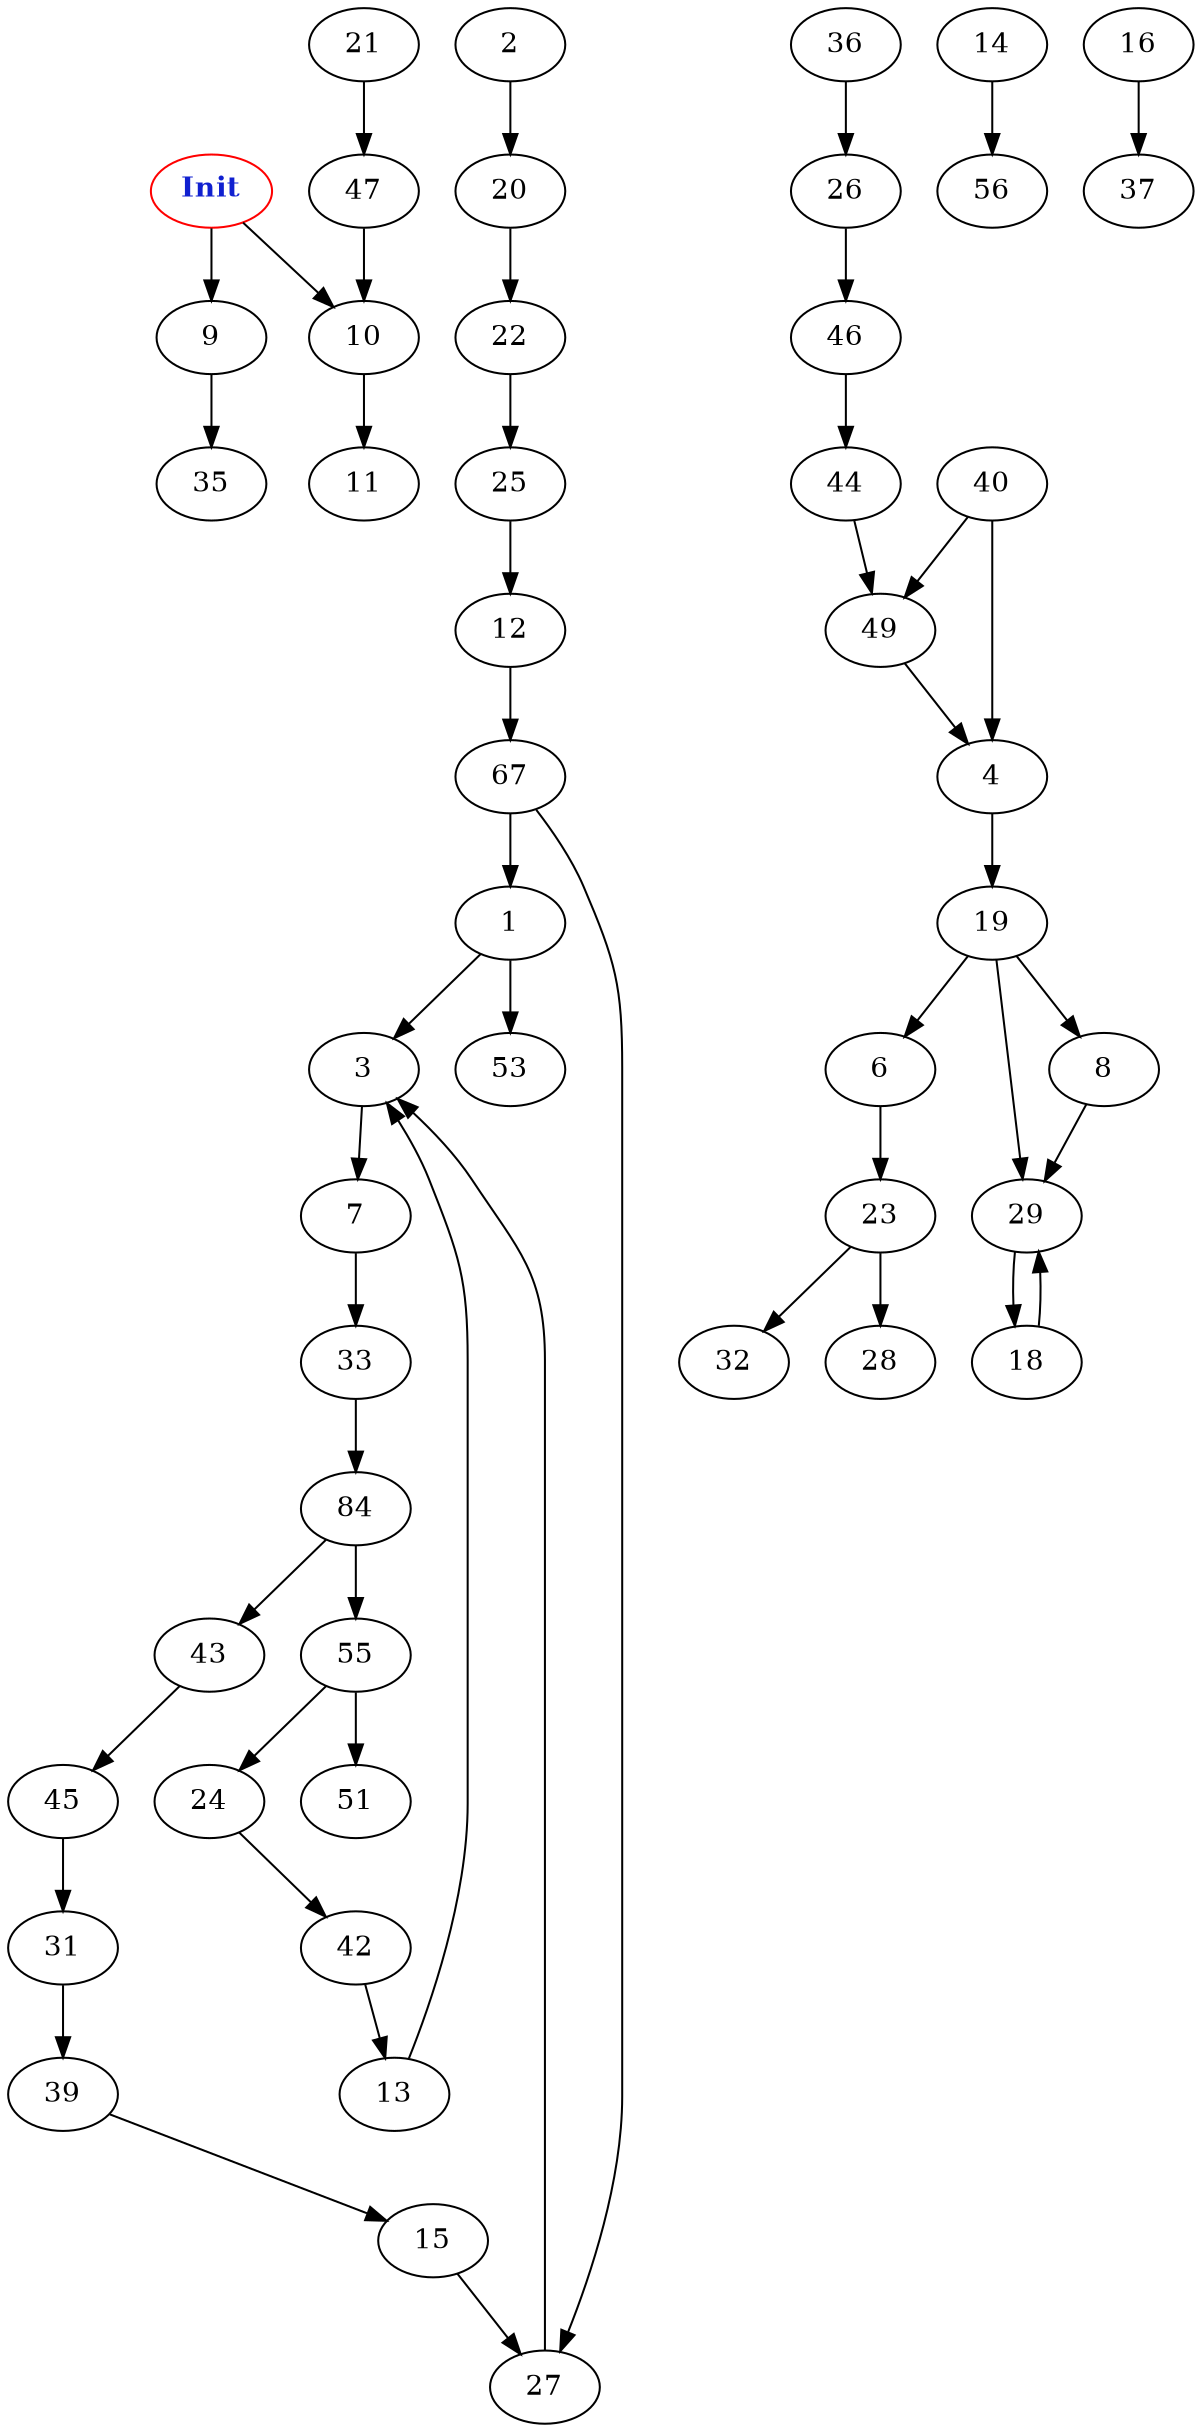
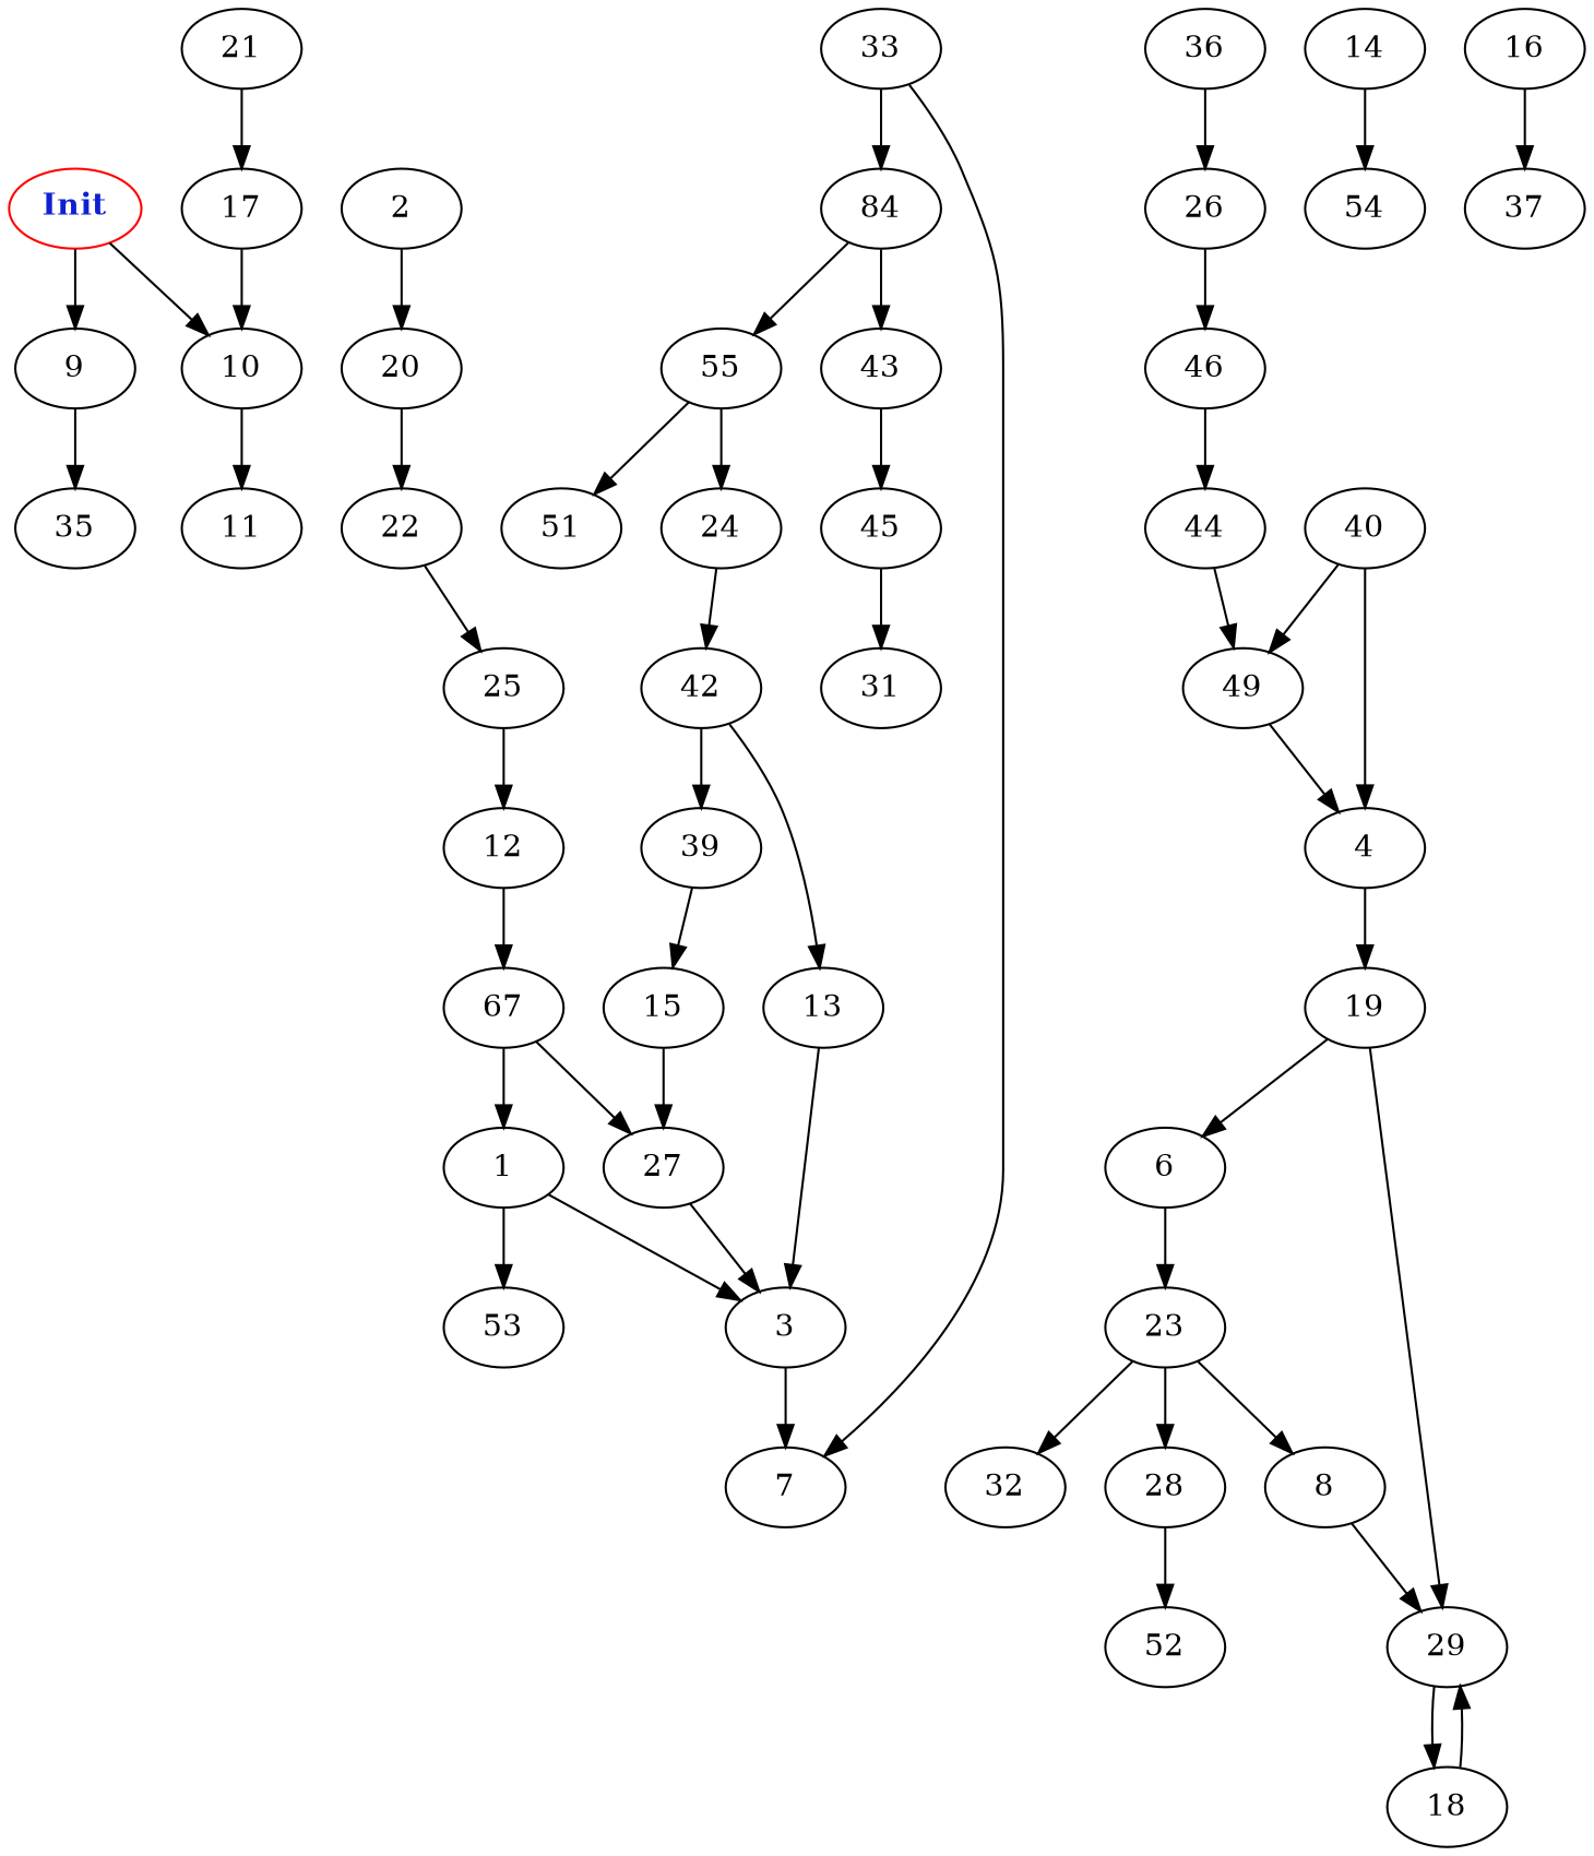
  digraph {
    edge [weight=2.0]
    n1 [color=red fontcolor="#1020d0" label=<<b>Init</b>>]
    9
    10
    21
-   47
+   47 [label=17]
    35
    11
    2
    20
    1
    3
    53
    7
    33
    n15 [label=84]
    6
    23
    32
    28
+   52
    36
    26
    22
    25
    12
    18
    29
    8
    4
    19
    43
    45
    31
    42
    13
    n36 [label=55]
    24
    n38 [label=67]
    27
    14
-   54 [label=56]
+   54
    46
    44
    49
    40
    51
    39
    15
    16
    37
    n1 -> 9 [weight=1.0]
    n1 -> 10
    9 -> 35 [weight=5.0]
    10 -> 11 [weight=5.0]
    21 -> 47 [weight=7.0]
    47 -> 10 [weight=5.0]
    2 -> 20
    20 -> 22 [weight=1.0]
    1 -> 3
    1 -> 53 [weight=9.0]
    3 -> 7 [weight=5.0]
-   7 -> 33 [weight=3.0]
+   33 -> 7 [weight=3.0]
    33 -> n15 [weight=4.0]
    n15 -> 43 [weight=3.0]
    n15 -> n36 [weight=3.0]
    6 -> 23 [weight=5.0]
    23 -> 32
    23 -> 28 [weight=8.0]
+   28 -> 52
    36 -> 26 [weight=1.0]
    26 -> 46 [weight=1.0]
    22 -> 25 [weight=4.0]
    25 -> 12 [weight=5.0]
    12 -> n38 [weight=9.0]
    18 -> 29 [weight=5.0]
    29 -> 18
    8 -> 29 [weight=1.0]
    4 -> 19 [weight=6.0]
    19 -> 6
    19 -> 29
-   19 -> 8
+   23 -> 8
    43 -> 45 [weight=1.0]
    45 -> 31 [weight=7.0]
-   31 -> 39 [weight=4.0]
+   42 -> 39 [weight=4.0]
    42 -> 13
    13 -> 3
    n36 -> 24
    n36 -> 51 [weight=4.0]
    24 -> 42 [weight=1.0]
    n38 -> 1 [weight=8.0]
    n38 -> 27 [weight=7.0]
    27 -> 3 [weight=3.0]
    14 -> 54 [weight=7.0]
    46 -> 44 [weight=1.0]
    44 -> 49 [weight=6.0]
    49 -> 4 [weight=4.0]
    40 -> 4 [weight=6.0]
    40 -> 49 [weight=9.0]
    39 -> 15 [weight=1.0]
    15 -> 27 [weight=9.0]
    16 -> 37 [weight=4.0]
  }
